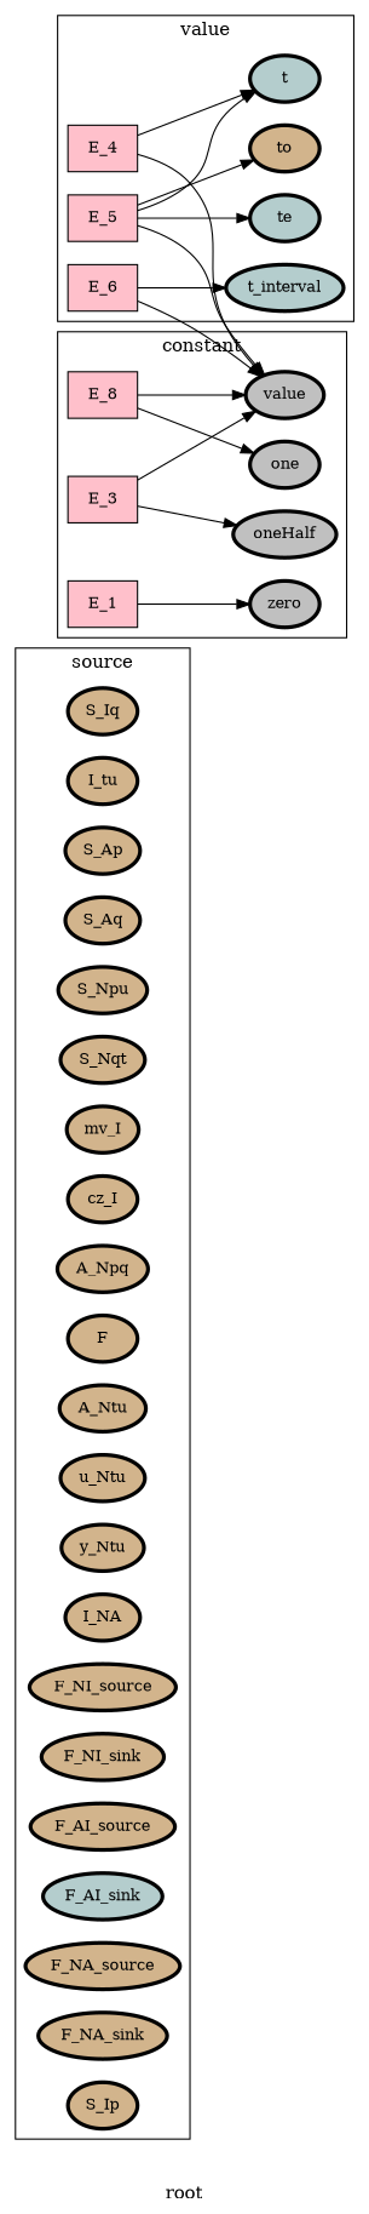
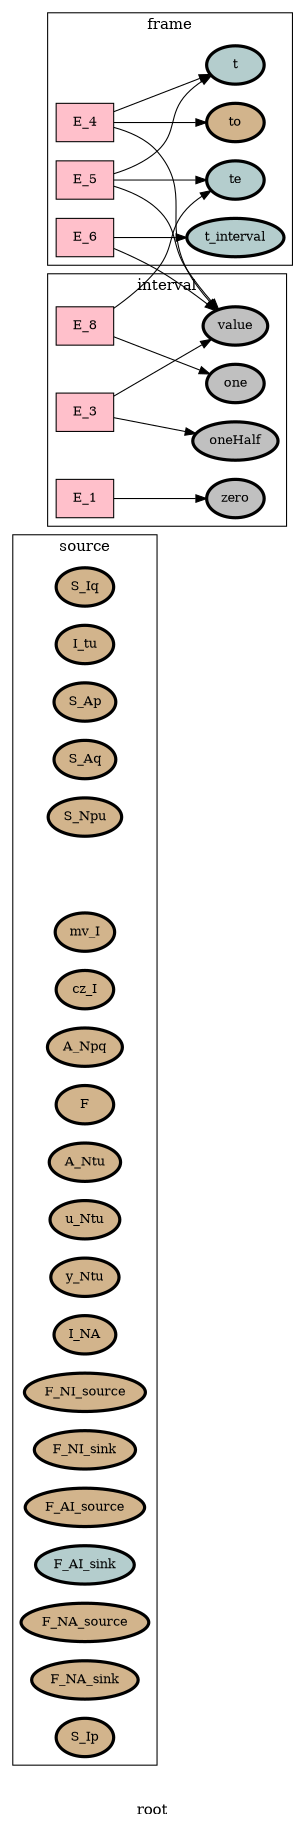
  digraph {
    label=root
    rankdir=LR
    node [fillcolor=tan fontsize=12 penwidth=3 style=filled]
    edge [splines=ortho]
    n1 [label=S_Iq]
    n2 [label=I_tu]
    n3 [label=S_Ap]
    n4 [label=S_Aq]
    n5 [label=S_Npu]
-   n6 [label=S_Nqt]
    n7 [label=mv_I]
    n8 [label=cz_I]
    n9 [label=A_Npq]
    n10 [label=F]
    n11 [label=A_Ntu]
    n12 [label=u_Ntu]
    n13 [label=y_Ntu]
    n14 [label=I_NA]
    n15 [label=F_NI_source]
    n16 [label=F_NI_sink]
    n17 [label=F_AI_source]
    n18 [fillcolor=lightcyan3 label=F_AI_sink]
    n19 [label=F_NA_source]
    n20 [label=F_NA_sink]
    n21 [label=S_Ip]
    E_4 [fillcolor=pink shape=box penwidth=""]
    n23 [label=to]
    n24 [fillcolor=lightcyan3 label=t]
    E_5 [fillcolor=pink shape=box penwidth=""]
    n26 [fillcolor=lightcyan3 label=te]
    E_6 [fillcolor=pink shape=box penwidth=""]
    n28 [fillcolor=lightcyan3 label=t_interval]
    n29 [fillcolor=grey label=value]
    E_1 [fillcolor=pink shape=box penwidth=""]
    n31 [fillcolor=grey label=zero]
    n32 [fillcolor=pink label=E_8 shape=box penwidth=""]
    n33 [fillcolor=grey label=one]
    E_3 [fillcolor=pink shape=box penwidth=""]
    n35 [fillcolor=grey label=oneHalf]
    subgraph cluster_1 {
      label=source
      n1
      n2
      n3
      n4
      n5
-     n6
      n7
      n8
      n9
      n10
      n11
      n12
      n13
      n14
      n15
      n16
      n17
      n18
      n19
      n20
      n21
    }
    subgraph cluster_2 {
-     label=value
+     label=frame
      E_4
      n23
      n24
      E_5
      n26
      E_6
      n28
    }
    subgraph cluster_3 {
      label=state
    }
    subgraph cluster_4 {
-     label=constant
+     label=interval
      n29
      E_1
      n31
      n32
      n33
      E_3
      n35
    }
-   E_5 -> n23
+   E_4 -> n23
    E_4 -> n24
    E_4 -> n29
    E_5 -> n24
    E_5 -> n26
    E_5 -> n29
    E_6 -> n28
    E_6 -> n29
    E_1 -> n31
-   n32 -> n29
+   n32 -> n26
    n32 -> n33
    E_3 -> n29
    E_3 -> n35
  }
